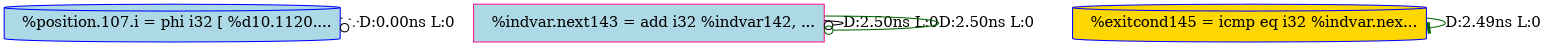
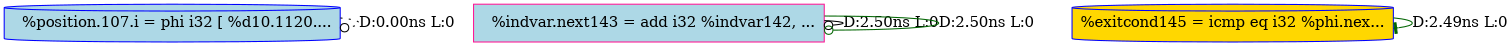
  digraph {
    node [style=filled fillcolor=lightblue color=blue shape=cylinder]
    edge [color=black style=solid arrowhead=odot]
    n1 [label="  %position.107.i = phi i32 [ %d10.1120...."]
    n2 [label="  %indvar.next143 = add i32 %indvar142, ..." color=deeppink shape=box]
-   n3 [label="  %exitcond145 = icmp eq i32 %indvar.nex..." fillcolor=gold]
+   n3 [label="%exitcond145 = icmp eq i32 %phi.nex..." fillcolor=gold]
    n1 -> n1 [label="D:0.00ns L:0" style=dotted]
    n2 -> n2 [label="D:2.50ns L:0"]
    n2 -> n2 [color=darkgreen label="D:2.50ns L:0"]
    n3 -> n3 [color=darkgreen label="D:2.49ns L:0" arrowhead=tee]
  }
